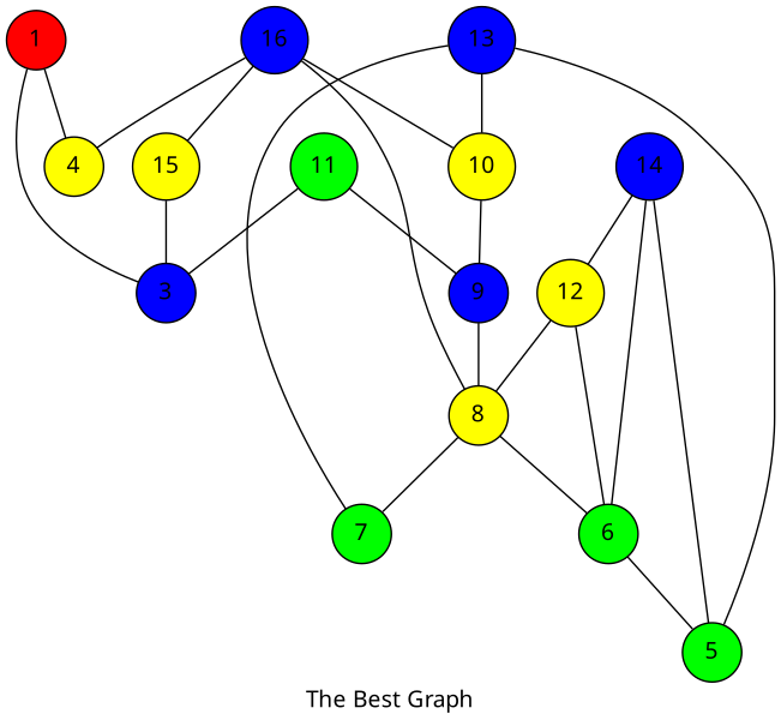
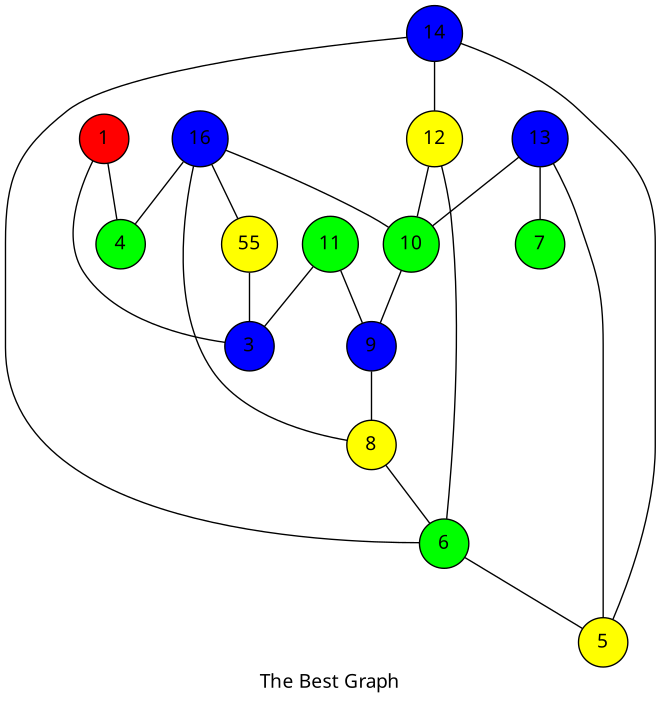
  strict graph {
    fixedsize=True
    fontname="Noto Sans"
    label="The Best Graph"
    node [fillcolor=blue fontname="Noto Sans" shape=circle style=filled]
    edge [fontname="Noto Sans"]
    1 [fillcolor=red height=0.5 width=0.5]
    3 [height=0.5 width=0.5]
-   4 [fillcolor=yellow height=0.5 width=0.5]
-   5 [fillcolor=green height=0.5 width=0.5]
+   4 [fillcolor=green height=0.5 width=0.5]
+   5 [fillcolor=yellow height=0.5 width=0.5]
    6 [fillcolor=green height=0.5 width=0.5]
    7 [fillcolor=green height=0.5 width=0.5]
    8 [fillcolor=yellow height=0.5 width=0.5]
    9 [height=0.5 width=0.5]
-   10 [fillcolor=yellow height=0.54162 width=0.54162]
+   10 [fillcolor=green height=0.54162 width=0.54162]
    11 [fillcolor=green height=0.54162 width=0.54162]
    12 [fillcolor=yellow height=0.54162 width=0.54162]
    13 [height=0.54162 width=0.54162]
    14 [height=0.54162 width=0.54162]
-   15 [fillcolor=yellow height=0.54162 width=0.54162]
+   15 [fillcolor=yellow height=0.54162 width=0.54162 label=55]
    16 [height=0.54162 width=0.54162]
    1 -- 3 [color=black]
    1 -- 4 [color=black]
    6 -- 5
    8 -- 6 [color=black]
-   8 -- 7
    9 -- 8 [color=black]
    10 -- 9 [color=black]
    11 -- 3
    11 -- 9 [color=black]
    12 -- 6
-   12 -- 8
+   12 -- 10
    13 -- 5 [color=black]
    13 -- 7
    13 -- 10 [color=black]
    14 -- 5
    14 -- 6
    14 -- 12
    15 -- 3 [color=black]
    16 -- 4
    16 -- 8
    16 -- 10
    16 -- 15 [color=black]
  }
